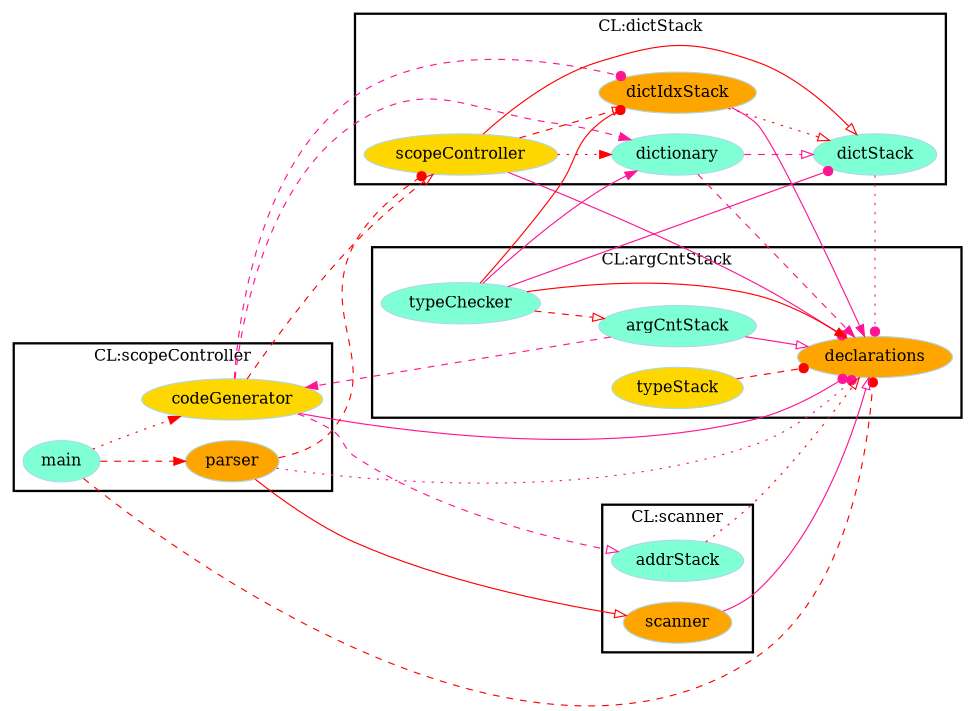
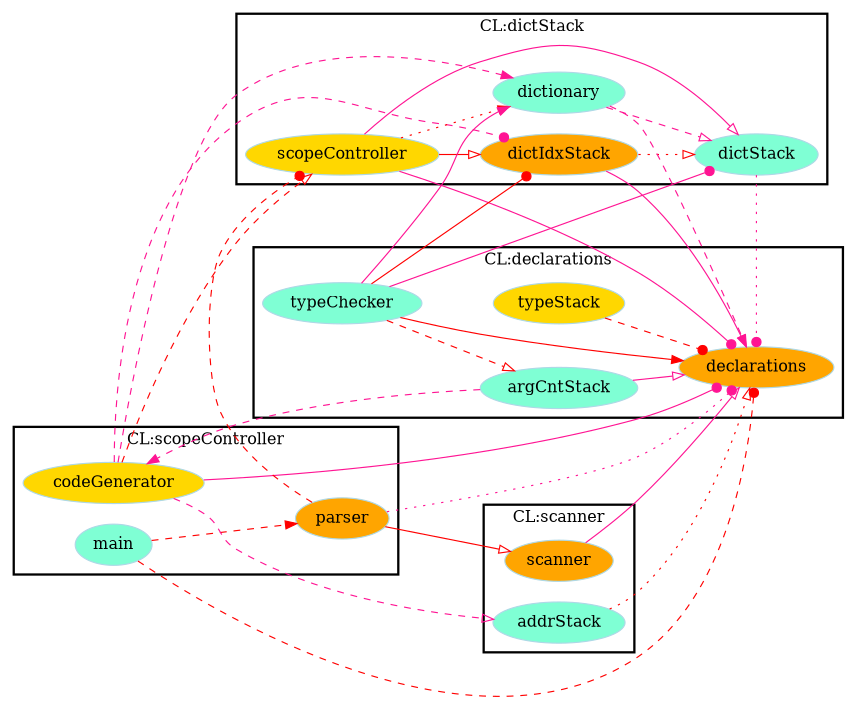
  digraph {
    rankdir=LR
    node [color=lightblue fillcolor=aquamarine fontcolor=black shape=ellipse style=filled]
    edge [arrowhead=onormal color=red font=6 style=dashed]
    n1 [label=main]
    n2 [fillcolor=gold label=codeGenerator]
    n3 [fillcolor=orange label=parser]
    n4 [fillcolor=orange label=dictIdxStack]
    n5 [label=dictStack]
    n6 [label=dictionary]
    n7 [fillcolor=gold label=scopeController]
    n8 [fillcolor=orange label=scanner]
    n9 [label=addrStack]
    n10 [fillcolor=orange label=declarations]
    n11 [label=argCntStack]
    n12 [label=typeChecker]
    n13 [fillcolor=gold label=typeStack]
    subgraph cluster_1 {
      color=black
      label="CL:scopeController"
      style=bold
      n1
      n2
      n3
    }
    subgraph cluster_2 {
      color=black
      label="CL:dictStack"
      style=bold
      n4
      n5
      n6
      n7
    }
    subgraph cluster_3 {
      color=black
      label="CL:scanner"
      style=bold
      n8
      n9
    }
    subgraph cluster_4 {
      color=black
-     label="CL:argCntStack"
+     label="CL:declarations"
      style=bold
      n10
      n11
      n12
      n13
    }
-   n1 -> n2 [arrowhead=normal style=dotted]
    n1 -> n3 [arrowhead=normal]
    n1 -> n10 [arrowhead=dot]
    n2 -> n4 [arrowhead=dot color=deeppink]
    n2 -> n6 [arrowhead=normal color=deeppink]
    n2 -> n7
    n2 -> n9 [color=deeppink]
    n2 -> n10 [arrowhead=dot color=deeppink style=solid]
    n3 -> n7 [arrowhead=dot]
    n3 -> n8 [style=solid]
    n3 -> n10 [arrowhead=dot color=deeppink style=dotted]
    n4 -> n5 [style=dotted]
    n4 -> n10 [arrowhead=normal color=deeppink style=solid]
    n5 -> n10 [arrowhead=dot color=deeppink style=dotted]
    n6 -> n5 [color=deeppink]
    n6 -> n10 [arrowhead=normal color=deeppink]
-   n7 -> n4
-   n7 -> n5 [style=solid]
+   n7 -> n4 [style=solid]
+   n7 -> n5 [color=deeppink style=solid]
    n7 -> n6 [arrowhead=normal style=dotted]
    n7 -> n10 [arrowhead=dot color=deeppink style=solid]
    n8 -> n10 [color=deeppink style=solid]
    n9 -> n10 [style=dotted]
    n11 -> n2 [arrowhead=normal color=deeppink]
    n11 -> n10 [color=deeppink style=solid]
    n12 -> n4 [arrowhead=dot style=solid]
    n12 -> n5 [arrowhead=dot color=deeppink style=solid]
    n12 -> n6 [arrowhead=normal color=deeppink style=solid]
    n12 -> n10 [arrowhead=normal style=solid]
    n12 -> n11
    n13 -> n10 [arrowhead=dot]
  }
